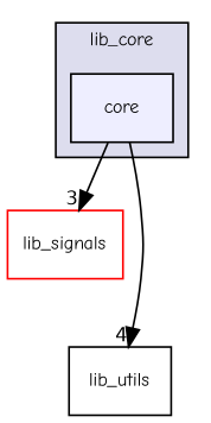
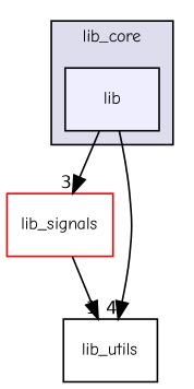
  digraph {
    compound=true
    fontname="Comic Neue"
    node [fontname="Comic Neue" fontsize=10 shape=box style=filled]
    edge [fontname="Comic Neue" labeldistance=1.5 labelfontname=Helvetica labelfontsize=10]
-   n1 [fillcolor="#eeeeff" label=core pencolor=black]
+   n1 [fillcolor="#eeeeff" label=lib pencolor=black]
    n2 [color=red fillcolor=white label=lib_signals]
    n3 [label=lib_utils style=""]
    subgraph cluster_1 {
      bgcolor="#ddddee"
      fontsize=10
      label=lib_core
      pencolor=black
      n1
    }
    n1 -> n2 [headlabel=3]
    n1 -> n3 [headlabel=4]
+   n2 -> n3 [headlabel=1]
  }
